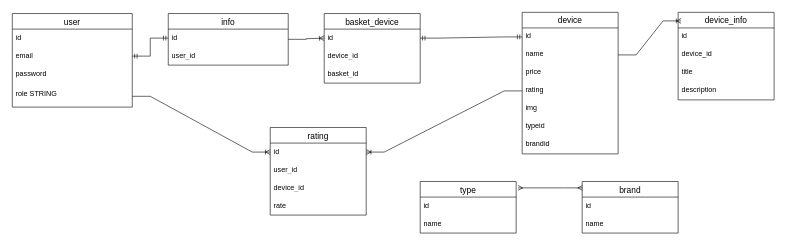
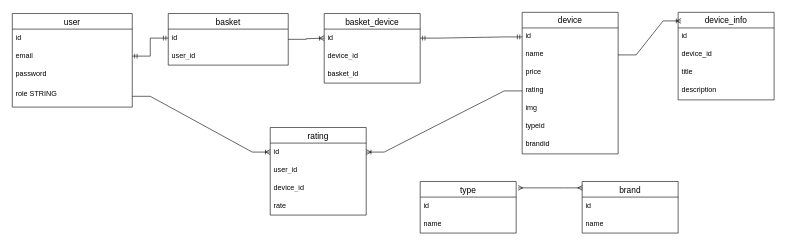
  <mxCell id="0" />
  <mxCell id="1" parent="0" />
  <mxCell id="2" value="user" style="swimlane;fontStyle=0;childLayout=stackLayout;horizontal=1;startSize=26;horizontalStack=0;resizeParent=1;resizeParentMax=0;resizeLast=0;collapsible=1;marginBottom=0;align=center;fontSize=14;" vertex="1" parent="1"><mxGeometry x="20" y="22" width="200" height="156" as="geometry" /></mxCell>
  <mxCell id="3" value="id" style="text;strokeColor=none;fillColor=none;spacingLeft=4;spacingRight=4;overflow=hidden;rotatable=0;points=[[0,0.5],[1,0.5]];portConstraint=eastwest;fontSize=12;whiteSpace=wrap;html=1;" vertex="1" parent="2"><mxGeometry y="26" width="200" height="30" as="geometry" /></mxCell>
  <mxCell id="4" value="email" style="text;strokeColor=none;fillColor=none;spacingLeft=4;spacingRight=4;overflow=hidden;rotatable=0;points=[[0,0.5],[1,0.5]];portConstraint=eastwest;fontSize=12;whiteSpace=wrap;html=1;" vertex="1" parent="2"><mxGeometry y="56" width="200" height="30" as="geometry" /></mxCell>
  <mxCell id="5" value="password" style="text;strokeColor=none;fillColor=none;spacingLeft=4;spacingRight=4;overflow=hidden;rotatable=0;points=[[0,0.5],[1,0.5]];portConstraint=eastwest;fontSize=12;whiteSpace=wrap;html=1;" vertex="1" parent="2"><mxGeometry y="86" width="200" height="34" as="geometry" /></mxCell>
  <mxCell id="6" value="role STRING" style="text;strokeColor=none;fillColor=none;spacingLeft=4;spacingRight=4;overflow=hidden;rotatable=0;points=[[0,0.5],[1,0.5]];portConstraint=eastwest;fontSize=12;whiteSpace=wrap;html=1;rounded=0;" vertex="1" parent="2"><mxGeometry y="120" width="200" height="36" as="geometry" /></mxCell>
- <mxCell id="7" value="info" style="swimlane;fontStyle=0;childLayout=stackLayout;horizontal=1;startSize=26;horizontalStack=0;resizeParent=1;resizeParentMax=0;resizeLast=0;collapsible=1;marginBottom=0;align=center;fontSize=14;" vertex="1" parent="1"><mxGeometry x="280" y="22" width="200" height="86" as="geometry" /></mxCell>
+ <mxCell id="7" value="basket" style="swimlane;fontStyle=0;childLayout=stackLayout;horizontal=1;startSize=26;horizontalStack=0;resizeParent=1;resizeParentMax=0;resizeLast=0;collapsible=1;marginBottom=0;align=center;fontSize=14;" vertex="1" parent="1"><mxGeometry x="280" y="22" width="200" height="86" as="geometry" /></mxCell>
  <mxCell id="8" value="id" style="text;strokeColor=none;fillColor=none;spacingLeft=4;spacingRight=4;overflow=hidden;rotatable=0;points=[[0,0.5],[1,0.5]];portConstraint=eastwest;fontSize=12;whiteSpace=wrap;html=1;" vertex="1" parent="7"><mxGeometry y="26" width="200" height="30" as="geometry" /></mxCell>
  <mxCell id="9" value="user_id" style="text;strokeColor=none;fillColor=none;spacingLeft=4;spacingRight=4;overflow=hidden;rotatable=0;points=[[0,0.5],[1,0.5]];portConstraint=eastwest;fontSize=12;whiteSpace=wrap;html=1;" vertex="1" parent="7"><mxGeometry y="56" width="200" height="30" as="geometry" /></mxCell>
  <mxCell id="10" value="" style="edgeStyle=entityRelationEdgeStyle;fontSize=12;html=1;endArrow=ERmandOne;startArrow=ERmandOne;rounded=0;exitX=1;exitY=0.5;exitDx=0;exitDy=0;entryX=0;entryY=0.5;entryDx=0;entryDy=0;" edge="1" parent="1" source="4" target="8"><mxGeometry width="100" height="100" relative="1" as="geometry"><mxPoint x="230" y="278" as="sourcePoint" /><mxPoint x="330" y="178" as="targetPoint" /></mxGeometry></mxCell>
  <mxCell id="11" value="device" style="swimlane;fontStyle=0;childLayout=stackLayout;horizontal=1;startSize=26;horizontalStack=0;resizeParent=1;resizeParentMax=0;resizeLast=0;collapsible=1;marginBottom=0;align=center;fontSize=14;" vertex="1" parent="1"><mxGeometry x="870" y="20" width="160" height="236" as="geometry" /></mxCell>
  <mxCell id="12" value="id" style="text;strokeColor=none;fillColor=none;spacingLeft=4;spacingRight=4;overflow=hidden;rotatable=0;points=[[0,0.5],[1,0.5]];portConstraint=eastwest;fontSize=12;whiteSpace=wrap;html=1;" vertex="1" parent="11"><mxGeometry y="26" width="160" height="30" as="geometry" /></mxCell>
  <mxCell id="13" value="name" style="text;strokeColor=none;fillColor=none;spacingLeft=4;spacingRight=4;overflow=hidden;rotatable=0;points=[[0,0.5],[1,0.5]];portConstraint=eastwest;fontSize=12;whiteSpace=wrap;html=1;" vertex="1" parent="11"><mxGeometry y="56" width="160" height="30" as="geometry" /></mxCell>
  <mxCell id="14" value="price" style="text;strokeColor=none;fillColor=none;spacingLeft=4;spacingRight=4;overflow=hidden;rotatable=0;points=[[0,0.5],[1,0.5]];portConstraint=eastwest;fontSize=12;whiteSpace=wrap;html=1;" vertex="1" parent="11"><mxGeometry y="86" width="160" height="30" as="geometry" /></mxCell>
  <mxCell id="15" value="rating" style="text;strokeColor=none;fillColor=none;spacingLeft=4;spacingRight=4;overflow=hidden;rotatable=0;points=[[0,0.5],[1,0.5]];portConstraint=eastwest;fontSize=12;whiteSpace=wrap;html=1;" vertex="1" parent="11"><mxGeometry y="116" width="160" height="30" as="geometry" /></mxCell>
  <mxCell id="16" value="img" style="text;strokeColor=none;fillColor=none;spacingLeft=4;spacingRight=4;overflow=hidden;rotatable=0;points=[[0,0.5],[1,0.5]];portConstraint=eastwest;fontSize=12;whiteSpace=wrap;html=1;" vertex="1" parent="11"><mxGeometry y="146" width="160" height="30" as="geometry" /></mxCell>
  <mxCell id="17" value="typeid" style="text;strokeColor=none;fillColor=none;spacingLeft=4;spacingRight=4;overflow=hidden;rotatable=0;points=[[0,0.5],[1,0.5]];portConstraint=eastwest;fontSize=12;whiteSpace=wrap;html=1;" vertex="1" parent="11"><mxGeometry y="176" width="160" height="30" as="geometry" /></mxCell>
  <mxCell id="18" value="brandid" style="text;strokeColor=none;fillColor=none;spacingLeft=4;spacingRight=4;overflow=hidden;rotatable=0;points=[[0,0.5],[1,0.5]];portConstraint=eastwest;fontSize=12;whiteSpace=wrap;html=1;" vertex="1" parent="11"><mxGeometry y="206" width="160" height="30" as="geometry" /></mxCell>
  <mxCell id="19" value="brand" style="swimlane;fontStyle=0;childLayout=stackLayout;horizontal=1;startSize=26;horizontalStack=0;resizeParent=1;resizeParentMax=0;resizeLast=0;collapsible=1;marginBottom=0;align=center;fontSize=14;" vertex="1" parent="1"><mxGeometry x="970" y="302" width="160" height="86" as="geometry" /></mxCell>
  <mxCell id="20" value="id" style="text;strokeColor=none;fillColor=none;spacingLeft=4;spacingRight=4;overflow=hidden;rotatable=0;points=[[0,0.5],[1,0.5]];portConstraint=eastwest;fontSize=12;whiteSpace=wrap;html=1;" vertex="1" parent="19"><mxGeometry y="26" width="160" height="30" as="geometry" /></mxCell>
  <mxCell id="21" value="name" style="text;strokeColor=none;fillColor=none;spacingLeft=4;spacingRight=4;overflow=hidden;rotatable=0;points=[[0,0.5],[1,0.5]];portConstraint=eastwest;fontSize=12;whiteSpace=wrap;html=1;" vertex="1" parent="19"><mxGeometry y="56" width="160" height="30" as="geometry" /></mxCell>
  <mxCell id="22" value="type" style="swimlane;fontStyle=0;childLayout=stackLayout;horizontal=1;startSize=26;horizontalStack=0;resizeParent=1;resizeParentMax=0;resizeLast=0;collapsible=1;marginBottom=0;align=center;fontSize=14;" vertex="1" parent="1"><mxGeometry x="700" y="302" width="160" height="86" as="geometry" /></mxCell>
  <mxCell id="23" value="id" style="text;strokeColor=none;fillColor=none;spacingLeft=4;spacingRight=4;overflow=hidden;rotatable=0;points=[[0,0.5],[1,0.5]];portConstraint=eastwest;fontSize=12;whiteSpace=wrap;html=1;" vertex="1" parent="22"><mxGeometry y="26" width="160" height="30" as="geometry" /></mxCell>
  <mxCell id="24" value="name" style="text;strokeColor=none;fillColor=none;spacingLeft=4;spacingRight=4;overflow=hidden;rotatable=0;points=[[0,0.5],[1,0.5]];portConstraint=eastwest;fontSize=12;whiteSpace=wrap;html=1;" vertex="1" parent="22"><mxGeometry y="56" width="160" height="30" as="geometry" /></mxCell>
  <mxCell id="25" value="" style="edgeStyle=entityRelationEdgeStyle;fontSize=12;html=1;endArrow=ERmany;startArrow=ERmany;rounded=0;exitX=1.019;exitY=0.124;exitDx=0;exitDy=0;exitPerimeter=0;entryX=0.004;entryY=0.124;entryDx=0;entryDy=0;entryPerimeter=0;" edge="1" parent="1" source="22" target="19"><mxGeometry width="100" height="100" relative="1" as="geometry"><mxPoint x="360" y="262" as="sourcePoint" /><mxPoint x="460" y="162" as="targetPoint" /></mxGeometry></mxCell>
  <mxCell id="26" value="device_info" style="swimlane;fontStyle=0;childLayout=stackLayout;horizontal=1;startSize=26;horizontalStack=0;resizeParent=1;resizeParentMax=0;resizeLast=0;collapsible=1;marginBottom=0;align=center;fontSize=14;" vertex="1" parent="1"><mxGeometry x="1130" y="20" width="160" height="146" as="geometry" /></mxCell>
  <mxCell id="27" value="id" style="text;strokeColor=none;fillColor=none;spacingLeft=4;spacingRight=4;overflow=hidden;rotatable=0;points=[[0,0.5],[1,0.5]];portConstraint=eastwest;fontSize=12;whiteSpace=wrap;html=1;" vertex="1" parent="26"><mxGeometry y="26" width="160" height="30" as="geometry" /></mxCell>
  <mxCell id="28" value="device_id" style="text;strokeColor=none;fillColor=none;spacingLeft=4;spacingRight=4;overflow=hidden;rotatable=0;points=[[0,0.5],[1,0.5]];portConstraint=eastwest;fontSize=12;whiteSpace=wrap;html=1;" vertex="1" parent="26"><mxGeometry y="56" width="160" height="30" as="geometry" /></mxCell>
  <mxCell id="29" value="title" style="text;strokeColor=none;fillColor=none;spacingLeft=4;spacingRight=4;overflow=hidden;rotatable=0;points=[[0,0.5],[1,0.5]];portConstraint=eastwest;fontSize=12;whiteSpace=wrap;html=1;" vertex="1" parent="26"><mxGeometry y="86" width="160" height="30" as="geometry" /></mxCell>
  <mxCell id="30" value="description" style="text;strokeColor=none;fillColor=none;spacingLeft=4;spacingRight=4;overflow=hidden;rotatable=0;points=[[0,0.5],[1,0.5]];portConstraint=eastwest;fontSize=12;whiteSpace=wrap;html=1;" vertex="1" parent="26"><mxGeometry y="116" width="160" height="30" as="geometry" /></mxCell>
  <mxCell id="31" value="" style="edgeStyle=entityRelationEdgeStyle;fontSize=12;html=1;endArrow=ERoneToMany;rounded=0;exitX=1;exitY=0.5;exitDx=0;exitDy=0;entryX=0.031;entryY=0.098;entryDx=0;entryDy=0;entryPerimeter=0;" edge="1" parent="1" source="13" target="26"><mxGeometry width="100" height="100" relative="1" as="geometry"><mxPoint x="820" y="262" as="sourcePoint" /><mxPoint x="920" y="162" as="targetPoint" /></mxGeometry></mxCell>
  <mxCell id="32" value="basket_device" style="swimlane;fontStyle=0;childLayout=stackLayout;horizontal=1;startSize=26;horizontalStack=0;resizeParent=1;resizeParentMax=0;resizeLast=0;collapsible=1;marginBottom=0;align=center;fontSize=14;" vertex="1" parent="1"><mxGeometry x="540" y="22" width="160" height="116" as="geometry" /></mxCell>
  <mxCell id="33" value="id" style="text;strokeColor=none;fillColor=none;spacingLeft=4;spacingRight=4;overflow=hidden;rotatable=0;points=[[0,0.5],[1,0.5]];portConstraint=eastwest;fontSize=12;whiteSpace=wrap;html=1;" vertex="1" parent="32"><mxGeometry y="26" width="160" height="30" as="geometry" /></mxCell>
  <mxCell id="34" value="device_id" style="text;strokeColor=none;fillColor=none;spacingLeft=4;spacingRight=4;overflow=hidden;rotatable=0;points=[[0,0.5],[1,0.5]];portConstraint=eastwest;fontSize=12;whiteSpace=wrap;html=1;" vertex="1" parent="32"><mxGeometry y="56" width="160" height="30" as="geometry" /></mxCell>
  <mxCell id="35" value="basket_id" style="text;strokeColor=none;fillColor=none;spacingLeft=4;spacingRight=4;overflow=hidden;rotatable=0;points=[[0,0.5],[1,0.5]];portConstraint=eastwest;fontSize=12;whiteSpace=wrap;html=1;" vertex="1" parent="32"><mxGeometry y="86" width="160" height="30" as="geometry" /></mxCell>
  <mxCell id="36" value="" style="edgeStyle=entityRelationEdgeStyle;fontSize=12;html=1;endArrow=ERoneToMany;rounded=0;exitX=1;exitY=0.5;exitDx=0;exitDy=0;entryX=0;entryY=0.5;entryDx=0;entryDy=0;" edge="1" parent="1" source="7" target="33"><mxGeometry width="100" height="100" relative="1" as="geometry"><mxPoint x="820" y="262" as="sourcePoint" /><mxPoint x="920" y="162" as="targetPoint" /></mxGeometry></mxCell>
  <mxCell id="37" value="" style="edgeStyle=entityRelationEdgeStyle;fontSize=12;html=1;endArrow=ERmandOne;startArrow=ERmandOne;rounded=0;exitX=1;exitY=0.5;exitDx=0;exitDy=0;entryX=0;entryY=0.5;entryDx=0;entryDy=0;" edge="1" parent="1" source="33" target="12"><mxGeometry width="100" height="100" relative="1" as="geometry"><mxPoint x="820" y="262" as="sourcePoint" /><mxPoint x="920" y="162" as="targetPoint" /></mxGeometry></mxCell>
  <mxCell id="38" value="rating" style="swimlane;fontStyle=0;childLayout=stackLayout;horizontal=1;startSize=26;horizontalStack=0;resizeParent=1;resizeParentMax=0;resizeLast=0;collapsible=1;marginBottom=0;align=center;fontSize=14;" vertex="1" parent="1"><mxGeometry x="450" y="212" width="160" height="146" as="geometry" /></mxCell>
  <mxCell id="39" value="id" style="text;strokeColor=none;fillColor=none;spacingLeft=4;spacingRight=4;overflow=hidden;rotatable=0;points=[[0,0.5],[1,0.5]];portConstraint=eastwest;fontSize=12;whiteSpace=wrap;html=1;" vertex="1" parent="38"><mxGeometry y="26" width="160" height="30" as="geometry" /></mxCell>
  <mxCell id="40" value="user_id" style="text;strokeColor=none;fillColor=none;spacingLeft=4;spacingRight=4;overflow=hidden;rotatable=0;points=[[0,0.5],[1,0.5]];portConstraint=eastwest;fontSize=12;whiteSpace=wrap;html=1;" vertex="1" parent="38"><mxGeometry y="56" width="160" height="30" as="geometry" /></mxCell>
  <mxCell id="41" value="device_id" style="text;strokeColor=none;fillColor=none;spacingLeft=4;spacingRight=4;overflow=hidden;rotatable=0;points=[[0,0.5],[1,0.5]];portConstraint=eastwest;fontSize=12;whiteSpace=wrap;html=1;" vertex="1" parent="38"><mxGeometry y="86" width="160" height="30" as="geometry" /></mxCell>
  <mxCell id="42" value="rate" style="text;strokeColor=none;fillColor=none;spacingLeft=4;spacingRight=4;overflow=hidden;rotatable=0;points=[[0,0.5],[1,0.5]];portConstraint=eastwest;fontSize=12;whiteSpace=wrap;html=1;" vertex="1" parent="38"><mxGeometry y="116" width="160" height="30" as="geometry" /></mxCell>
  <mxCell id="43" value="" style="edgeStyle=entityRelationEdgeStyle;fontSize=12;html=1;endArrow=ERoneToMany;rounded=0;exitX=1;exitY=0.5;exitDx=0;exitDy=0;entryX=0;entryY=0.5;entryDx=0;entryDy=0;" edge="1" parent="1" source="6" target="39"><mxGeometry width="100" height="100" relative="1" as="geometry"><mxPoint x="820" y="262" as="sourcePoint" /><mxPoint x="350" y="322" as="targetPoint" /></mxGeometry></mxCell>
  <mxCell id="44" value="" style="edgeStyle=entityRelationEdgeStyle;fontSize=12;html=1;endArrow=ERoneToMany;rounded=0;exitX=0;exitY=0.5;exitDx=0;exitDy=0;entryX=1;entryY=0.5;entryDx=0;entryDy=0;" edge="1" parent="1" source="15" target="39"><mxGeometry width="100" height="100" relative="1" as="geometry"><mxPoint x="480" y="342" as="sourcePoint" /><mxPoint x="580" y="242" as="targetPoint" /></mxGeometry></mxCell>
